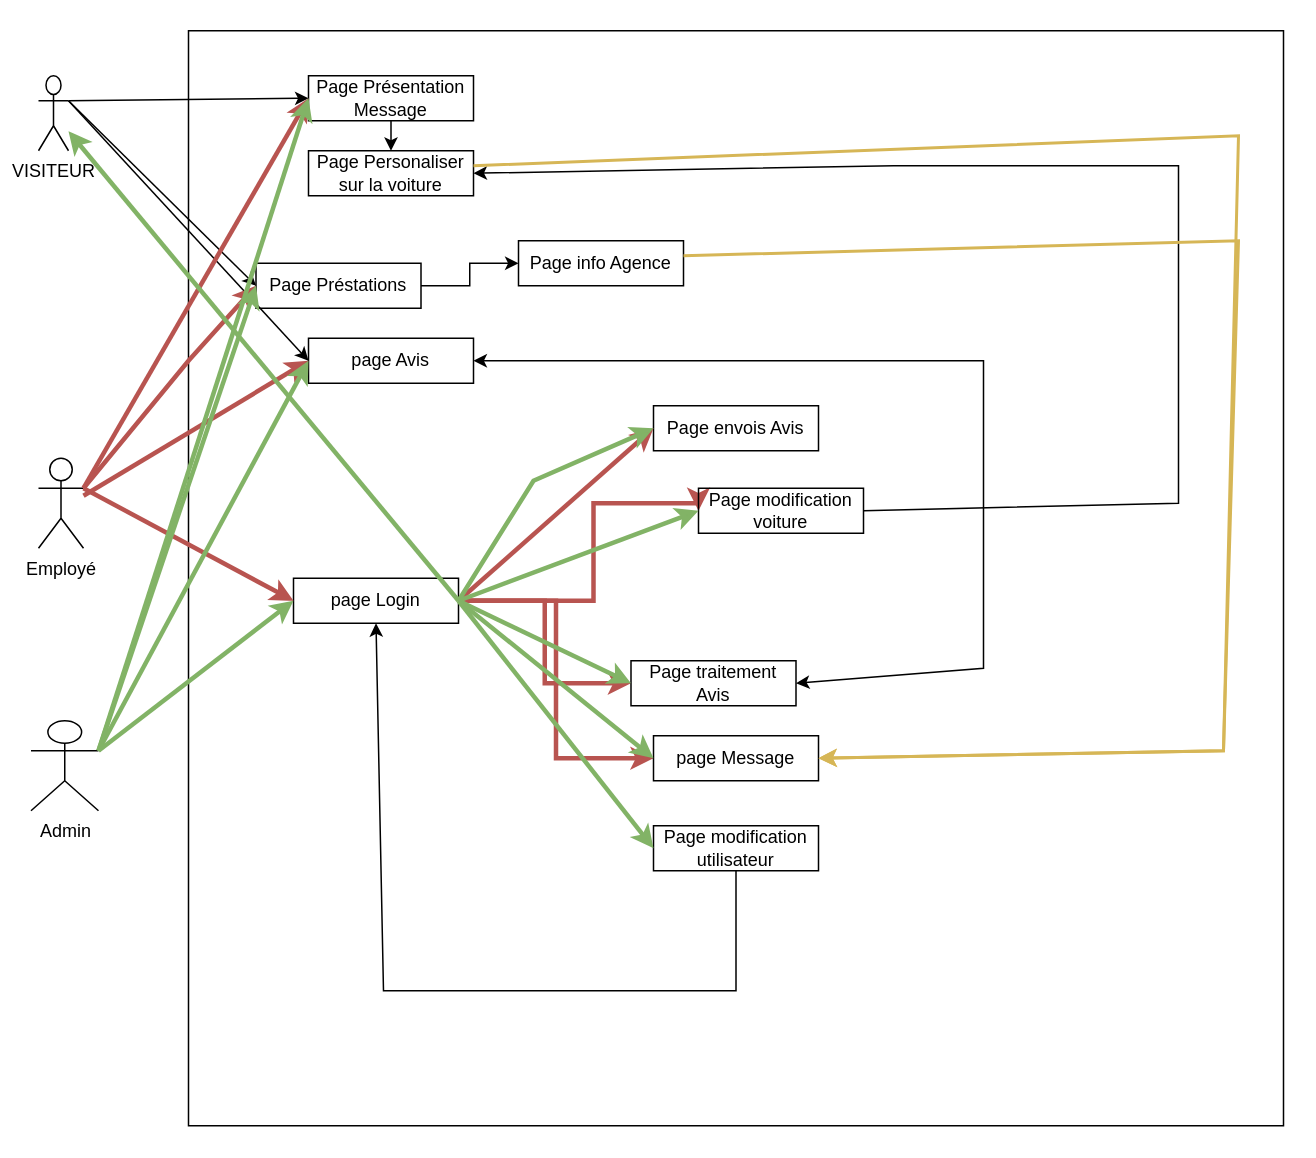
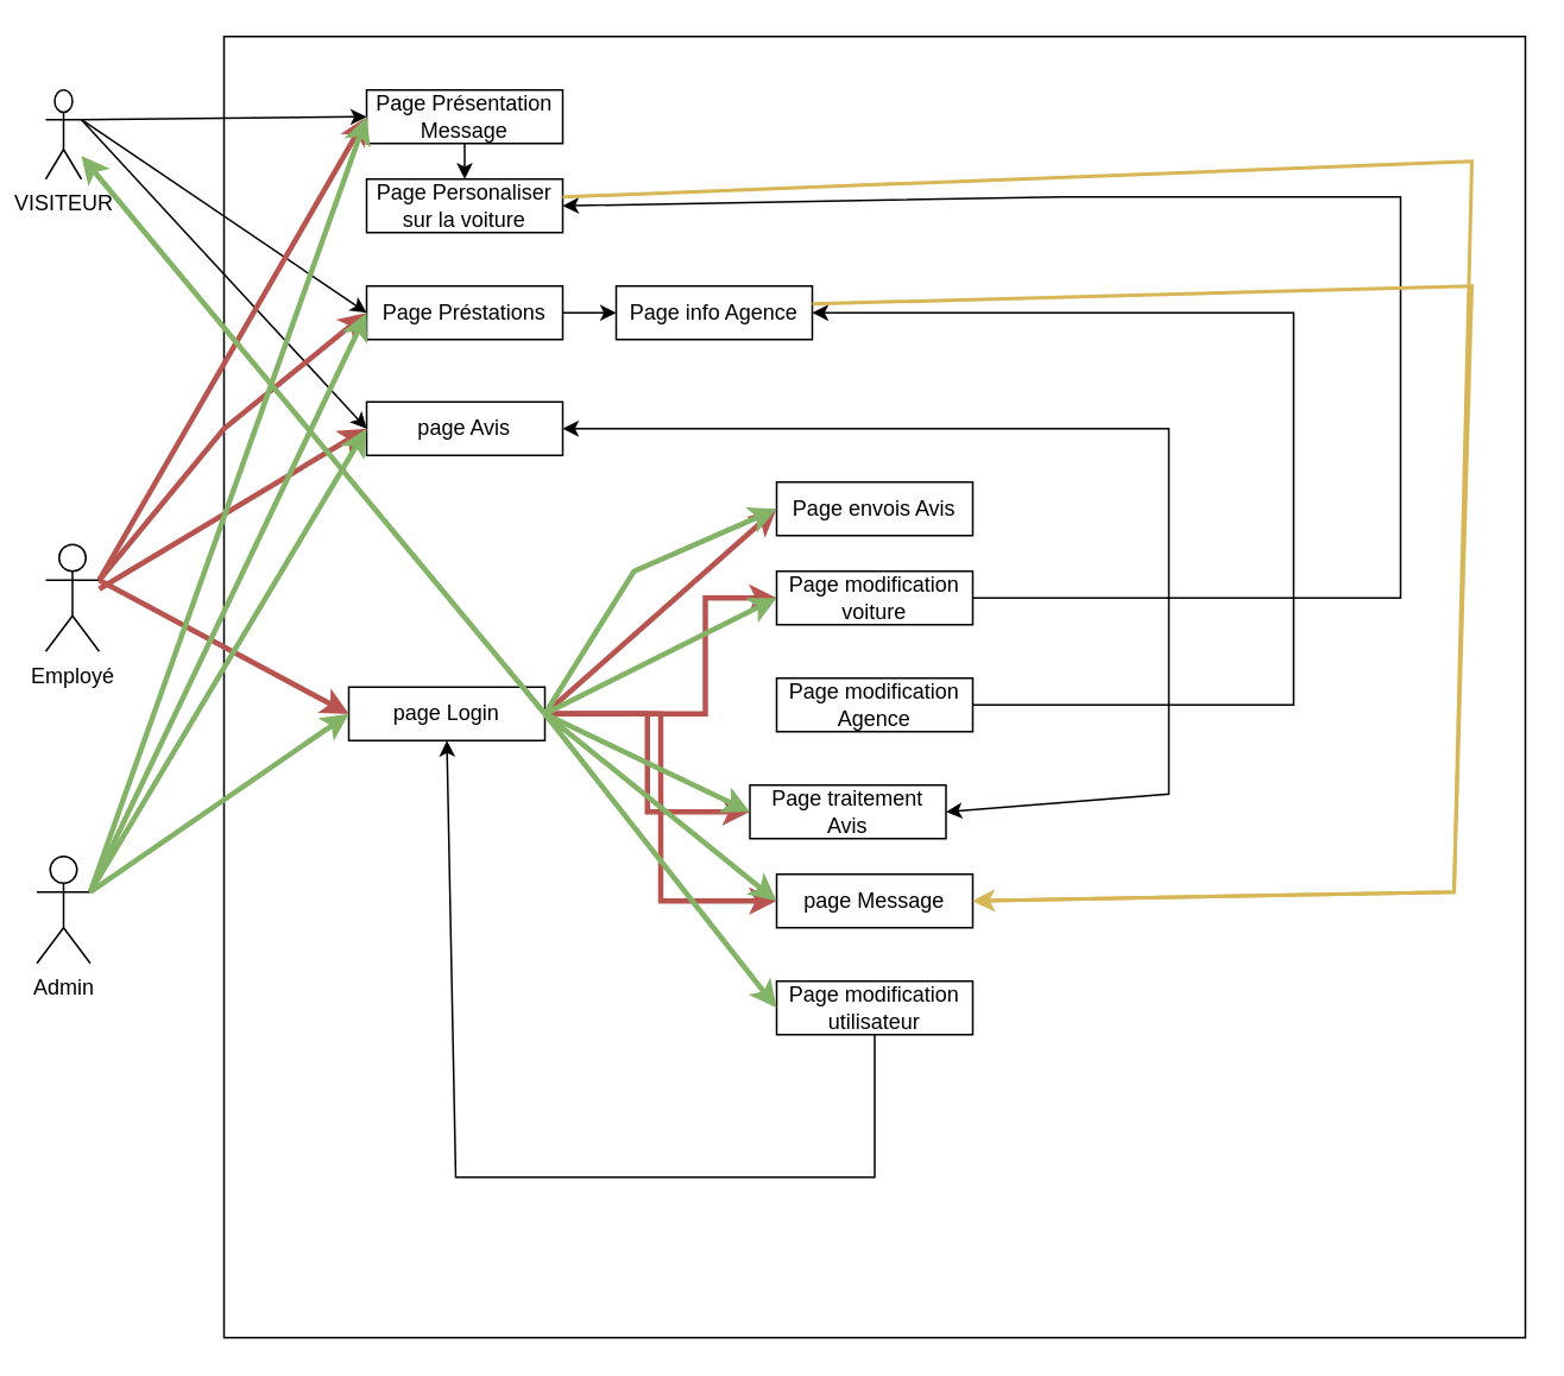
  <mxCell id="0" />
  <mxCell id="1" parent="0" />
  <mxCell id="2" value="VISITEUR&lt;br&gt;" style="shape=umlActor;verticalLabelPosition=bottom;verticalAlign=top;html=1;outlineConnect=0;" vertex="1" parent="1"><mxGeometry x="25" y="50" width="20" height="50" as="geometry" /></mxCell>
  <mxCell id="3" value="Employé&lt;br&gt;" style="shape=umlActor;verticalLabelPosition=bottom;verticalAlign=top;html=1;outlineConnect=0;" vertex="1" parent="1"><mxGeometry x="25" y="305" width="30" height="60" as="geometry" /></mxCell>
- <mxCell id="4" value="Admin" style="shape=umlActor;verticalLabelPosition=bottom;verticalAlign=top;html=1;outlineConnect=0;" vertex="1" parent="1"><mxGeometry x="20" y="480" width="45" height="60" as="geometry" /></mxCell>
+ <mxCell id="4" value="Admin" style="shape=umlActor;verticalLabelPosition=bottom;verticalAlign=top;html=1;outlineConnect=0;" vertex="1" parent="1"><mxGeometry x="20" y="480" width="30" height="60" as="geometry" /></mxCell>
  <mxCell id="5" value="" style="whiteSpace=wrap;html=1;aspect=fixed;" vertex="1" parent="1"><mxGeometry x="125" y="20" width="730" height="730" as="geometry" /></mxCell>
  <mxCell id="6" value="Page Présentation Message" style="text;html=1;strokeColor=default;fillColor=none;align=center;verticalAlign=middle;whiteSpace=wrap;rounded=0;" vertex="1" parent="1"><mxGeometry x="205" y="50" width="110" height="30" as="geometry" /></mxCell>
  <mxCell id="7" style="edgeStyle=orthogonalEdgeStyle;rounded=0;orthogonalLoop=1;jettySize=auto;html=1;exitX=1;exitY=0.5;exitDx=0;exitDy=0;entryX=0;entryY=0.5;entryDx=0;entryDy=0;" edge="1" parent="1" source="8" target="9"><mxGeometry relative="1" as="geometry" /></mxCell>
- <mxCell id="8" value="Page Préstations" style="text;html=1;strokeColor=default;fillColor=none;align=center;verticalAlign=middle;whiteSpace=wrap;rounded=0;" vertex="1" parent="1"><mxGeometry x="170" y="175" width="110" height="30" as="geometry" /></mxCell>
+ <mxCell id="8" value="Page Préstations" style="text;html=1;strokeColor=default;fillColor=none;align=center;verticalAlign=middle;whiteSpace=wrap;rounded=0;" vertex="1" parent="1"><mxGeometry x="205" y="160" width="110" height="30" as="geometry" /></mxCell>
  <mxCell id="9" value="Page info Agence" style="text;html=1;strokeColor=default;fillColor=none;align=center;verticalAlign=middle;whiteSpace=wrap;rounded=0;" vertex="1" parent="1"><mxGeometry x="345" y="160" width="110" height="30" as="geometry" /></mxCell>
  <mxCell id="10" value="Page Personaliser sur la voiture" style="text;html=1;strokeColor=default;fillColor=none;align=center;verticalAlign=middle;whiteSpace=wrap;rounded=0;" vertex="1" parent="1"><mxGeometry x="205" y="100" width="110" height="30" as="geometry" /></mxCell>
  <mxCell id="11" value="page Avis" style="text;html=1;strokeColor=default;fillColor=none;align=center;verticalAlign=middle;whiteSpace=wrap;rounded=0;" vertex="1" parent="1"><mxGeometry x="205" y="225" width="110" height="30" as="geometry" /></mxCell>
  <mxCell id="12" value="" style="endArrow=classic;html=1;rounded=0;exitX=0.5;exitY=1;exitDx=0;exitDy=0;entryX=0.5;entryY=0;entryDx=0;entryDy=0;" edge="1" parent="1" source="6" target="10"><mxGeometry width="50" height="50" relative="1" as="geometry"><mxPoint x="275" y="210" as="sourcePoint" /><mxPoint x="325" y="160" as="targetPoint" /></mxGeometry></mxCell>
  <mxCell id="13" value="" style="endArrow=classic;html=1;rounded=0;exitX=1;exitY=0.333;exitDx=0;exitDy=0;exitPerimeter=0;entryX=0;entryY=0.5;entryDx=0;entryDy=0;" edge="1" parent="1" source="2" target="6"><mxGeometry width="50" height="50" relative="1" as="geometry"><mxPoint x="275" y="210" as="sourcePoint" /><mxPoint x="325" y="160" as="targetPoint" /></mxGeometry></mxCell>
  <mxCell id="14" value="" style="endArrow=classic;html=1;rounded=0;exitX=1;exitY=0.333;exitDx=0;exitDy=0;exitPerimeter=0;entryX=0;entryY=0.5;entryDx=0;entryDy=0;" edge="1" parent="1" source="2" target="11"><mxGeometry width="50" height="50" relative="1" as="geometry"><mxPoint x="275" y="210" as="sourcePoint" /><mxPoint x="325" y="160" as="targetPoint" /></mxGeometry></mxCell>
  <mxCell id="15" value="" style="endArrow=classic;html=1;rounded=0;exitX=1;exitY=0.333;exitDx=0;exitDy=0;exitPerimeter=0;entryX=0;entryY=0.5;entryDx=0;entryDy=0;" edge="1" parent="1" source="2" target="8"><mxGeometry width="50" height="50" relative="1" as="geometry"><mxPoint x="275" y="210" as="sourcePoint" /><mxPoint x="325" y="160" as="targetPoint" /></mxGeometry></mxCell>
  <mxCell id="16" style="edgeStyle=orthogonalEdgeStyle;rounded=0;orthogonalLoop=1;jettySize=auto;html=1;exitX=1;exitY=0.5;exitDx=0;exitDy=0;entryX=0;entryY=0.5;entryDx=0;entryDy=0;fillColor=#f8cecc;strokeColor=#b85450;strokeWidth=3;" edge="1" parent="1" source="19" target="23"><mxGeometry relative="1" as="geometry"><Array as="points"><mxPoint x="395" y="400" /><mxPoint x="395" y="335" /></Array></mxGeometry></mxCell>
  <mxCell id="17" style="edgeStyle=orthogonalEdgeStyle;rounded=0;orthogonalLoop=1;jettySize=auto;html=1;exitX=1;exitY=0.5;exitDx=0;exitDy=0;entryX=0;entryY=0.5;entryDx=0;entryDy=0;fillColor=#f8cecc;strokeColor=#b85450;strokeWidth=3;" edge="1" parent="1" source="19" target="21"><mxGeometry relative="1" as="geometry" /></mxCell>
  <mxCell id="18" style="edgeStyle=orthogonalEdgeStyle;rounded=0;orthogonalLoop=1;jettySize=auto;html=1;exitX=1;exitY=0.5;exitDx=0;exitDy=0;entryX=0;entryY=0.5;entryDx=0;entryDy=0;fillColor=#f8cecc;strokeColor=#b85450;strokeWidth=3;" edge="1" parent="1" source="19" target="20"><mxGeometry relative="1" as="geometry" /></mxCell>
  <mxCell id="19" value="page Login" style="text;html=1;strokeColor=default;fillColor=none;align=center;verticalAlign=middle;whiteSpace=wrap;rounded=0;" vertex="1" parent="1"><mxGeometry x="195" y="385" width="110" height="30" as="geometry" /></mxCell>
  <mxCell id="20" value="page Message" style="text;html=1;strokeColor=default;fillColor=none;align=center;verticalAlign=middle;whiteSpace=wrap;rounded=0;" vertex="1" parent="1"><mxGeometry x="435" y="490" width="110" height="30" as="geometry" /></mxCell>
  <mxCell id="21" value="Page traitement Avis" style="text;html=1;strokeColor=default;fillColor=none;align=center;verticalAlign=middle;whiteSpace=wrap;rounded=0;" vertex="1" parent="1"><mxGeometry x="420" y="440" width="110" height="30" as="geometry" /></mxCell>
  <mxCell id="22" value="Page envois Avis" style="text;html=1;strokeColor=default;fillColor=none;align=center;verticalAlign=middle;whiteSpace=wrap;rounded=0;" vertex="1" parent="1"><mxGeometry x="435" y="270" width="110" height="30" as="geometry" /></mxCell>
- <mxCell id="23" value="Page modification voiture" style="text;html=1;strokeColor=default;fillColor=none;align=center;verticalAlign=middle;whiteSpace=wrap;rounded=0;" vertex="1" parent="1"><mxGeometry x="465" y="325" width="110" height="30" as="geometry" /></mxCell>
+ <mxCell id="23" value="Page modification voiture" style="text;html=1;strokeColor=default;fillColor=none;align=center;verticalAlign=middle;whiteSpace=wrap;rounded=0;" vertex="1" parent="1"><mxGeometry x="435" y="320" width="110" height="30" as="geometry" /></mxCell>
+ <mxCell id="24" value="Page modification Agence" style="text;html=1;strokeColor=default;fillColor=none;align=center;verticalAlign=middle;whiteSpace=wrap;rounded=0;" vertex="1" parent="1"><mxGeometry x="435" y="380" width="110" height="30" as="geometry" /></mxCell>
  <mxCell id="25" value="Page modification utilisateur" style="text;html=1;strokeColor=default;fillColor=none;align=center;verticalAlign=middle;whiteSpace=wrap;rounded=0;" vertex="1" parent="1"><mxGeometry x="435" y="550" width="110" height="30" as="geometry" /></mxCell>
  <mxCell id="26" value="" style="endArrow=classic;html=1;rounded=0;fillColor=#f8cecc;strokeColor=#b85450;exitX=1;exitY=0.333;exitDx=0;exitDy=0;exitPerimeter=0;entryX=0;entryY=0.5;entryDx=0;entryDy=0;strokeWidth=3;" edge="1" parent="1" source="3" target="19"><mxGeometry width="50" height="50" relative="1" as="geometry"><mxPoint x="275" y="430" as="sourcePoint" /><mxPoint x="325" y="380" as="targetPoint" /></mxGeometry></mxCell>
  <mxCell id="27" value="" style="endArrow=classic;html=1;rounded=0;fillColor=#f8cecc;strokeColor=#b85450;entryX=0;entryY=0.5;entryDx=0;entryDy=0;strokeWidth=3;" edge="1" parent="1" target="11"><mxGeometry width="50" height="50" relative="1" as="geometry"><mxPoint x="55" y="330" as="sourcePoint" /><mxPoint x="205" y="410" as="targetPoint" /></mxGeometry></mxCell>
  <mxCell id="28" value="" style="endArrow=classic;html=1;rounded=0;fillColor=#f8cecc;strokeColor=#b85450;exitX=1;exitY=0.333;exitDx=0;exitDy=0;exitPerimeter=0;entryX=0;entryY=0.5;entryDx=0;entryDy=0;strokeWidth=3;" edge="1" parent="1" source="3" target="8"><mxGeometry width="50" height="50" relative="1" as="geometry"><mxPoint x="75" y="345" as="sourcePoint" /><mxPoint x="215" y="420" as="targetPoint" /><Array as="points"><mxPoint x="125" y="240" /></Array></mxGeometry></mxCell>
  <mxCell id="29" value="" style="endArrow=classic;html=1;rounded=0;fillColor=#f8cecc;strokeColor=#b85450;exitX=1;exitY=0.333;exitDx=0;exitDy=0;exitPerimeter=0;entryX=0;entryY=0.5;entryDx=0;entryDy=0;strokeWidth=3;" edge="1" parent="1" source="3" target="6"><mxGeometry width="50" height="50" relative="1" as="geometry"><mxPoint x="85" y="355" as="sourcePoint" /><mxPoint x="225" y="430" as="targetPoint" /></mxGeometry></mxCell>
  <mxCell id="30" value="" style="endArrow=classic;html=1;rounded=0;fillColor=#f8cecc;strokeColor=#b85450;exitX=1;exitY=0.5;exitDx=0;exitDy=0;entryX=0;entryY=0.5;entryDx=0;entryDy=0;strokeWidth=3;" edge="1" parent="1" source="19" target="22"><mxGeometry width="50" height="50" relative="1" as="geometry"><mxPoint x="65" y="335" as="sourcePoint" /><mxPoint x="205" y="410" as="targetPoint" /></mxGeometry></mxCell>
  <mxCell id="31" value="" style="endArrow=classic;html=1;rounded=0;exitX=1;exitY=0.333;exitDx=0;exitDy=0;exitPerimeter=0;entryX=0;entryY=0.5;entryDx=0;entryDy=0;fillColor=#d5e8d4;strokeColor=#82b366;strokeWidth=3;" edge="1" parent="1" source="4" target="11"><mxGeometry width="50" height="50" relative="1" as="geometry"><mxPoint x="275" y="310" as="sourcePoint" /><mxPoint x="325" y="260" as="targetPoint" /></mxGeometry></mxCell>
  <mxCell id="32" value="" style="endArrow=classic;html=1;rounded=0;exitX=1;exitY=0.333;exitDx=0;exitDy=0;exitPerimeter=0;entryX=0;entryY=0.5;entryDx=0;entryDy=0;fillColor=#d5e8d4;strokeColor=#82b366;strokeWidth=3;" edge="1" parent="1" source="4" target="8"><mxGeometry width="50" height="50" relative="1" as="geometry"><mxPoint x="275" y="310" as="sourcePoint" /><mxPoint x="325" y="260" as="targetPoint" /></mxGeometry></mxCell>
  <mxCell id="33" value="" style="endArrow=classic;html=1;rounded=0;exitX=1;exitY=0.333;exitDx=0;exitDy=0;exitPerimeter=0;entryX=0;entryY=0.5;entryDx=0;entryDy=0;fillColor=#d5e8d4;strokeColor=#82b366;strokeWidth=3;" edge="1" parent="1" source="4" target="6"><mxGeometry width="50" height="50" relative="1" as="geometry"><mxPoint x="275" y="310" as="sourcePoint" /><mxPoint x="325" y="260" as="targetPoint" /></mxGeometry></mxCell>
  <mxCell id="34" value="" style="endArrow=classic;html=1;rounded=0;exitX=1;exitY=0.333;exitDx=0;exitDy=0;exitPerimeter=0;entryX=0;entryY=0.5;entryDx=0;entryDy=0;fillColor=#d5e8d4;strokeColor=#82b366;strokeWidth=3;" edge="1" parent="1" source="4" target="19"><mxGeometry width="50" height="50" relative="1" as="geometry"><mxPoint x="275" y="430" as="sourcePoint" /><mxPoint x="325" y="380" as="targetPoint" /></mxGeometry></mxCell>
  <mxCell id="35" value="" style="endArrow=classic;html=1;rounded=0;entryX=0;entryY=0.5;entryDx=0;entryDy=0;fillColor=#d5e8d4;strokeColor=#82b366;strokeWidth=3;" edge="1" parent="1" target="22"><mxGeometry width="50" height="50" relative="1" as="geometry"><mxPoint x="305" y="400" as="sourcePoint" /><mxPoint x="325" y="380" as="targetPoint" /><Array as="points"><mxPoint x="355" y="320" /></Array></mxGeometry></mxCell>
  <mxCell id="36" value="" style="endArrow=classic;html=1;rounded=0;exitX=1;exitY=0.5;exitDx=0;exitDy=0;entryX=0;entryY=0.5;entryDx=0;entryDy=0;strokeWidth=3;fillColor=#d5e8d4;strokeColor=#82b366;" edge="1" parent="1" source="19" target="23"><mxGeometry width="50" height="50" relative="1" as="geometry"><mxPoint x="265" y="540" as="sourcePoint" /><mxPoint x="315" y="490" as="targetPoint" /></mxGeometry></mxCell>
  <mxCell id="37" value="" style="endArrow=classic;html=1;rounded=0;exitX=1;exitY=0.5;exitDx=0;exitDy=0;fillColor=#d5e8d4;strokeColor=#82b366;strokeWidth=3;" edge="1" parent="1" source="19" target="2"><mxGeometry width="50" height="50" relative="1" as="geometry"><mxPoint x="295" y="520" as="sourcePoint" /><mxPoint x="345" y="470" as="targetPoint" /></mxGeometry></mxCell>
  <mxCell id="38" value="" style="endArrow=classic;html=1;rounded=0;exitX=1;exitY=0.5;exitDx=0;exitDy=0;entryX=0;entryY=0.5;entryDx=0;entryDy=0;strokeWidth=3;fillColor=#d5e8d4;strokeColor=#82b366;" edge="1" parent="1" source="19" target="21"><mxGeometry width="50" height="50" relative="1" as="geometry"><mxPoint x="285" y="500" as="sourcePoint" /><mxPoint x="335" y="450" as="targetPoint" /></mxGeometry></mxCell>
  <mxCell id="39" value="" style="endArrow=classic;html=1;rounded=0;exitX=1;exitY=0.5;exitDx=0;exitDy=0;entryX=0;entryY=0.5;entryDx=0;entryDy=0;fillColor=#d5e8d4;strokeColor=#82b366;strokeWidth=3;" edge="1" parent="1" source="19" target="20"><mxGeometry width="50" height="50" relative="1" as="geometry"><mxPoint x="245" y="550" as="sourcePoint" /><mxPoint x="295" y="500" as="targetPoint" /></mxGeometry></mxCell>
  <mxCell id="40" value="" style="endArrow=classic;html=1;rounded=0;entryX=0;entryY=0.5;entryDx=0;entryDy=0;fillColor=#d5e8d4;strokeColor=#82b366;strokeWidth=3;" edge="1" parent="1" target="25"><mxGeometry width="50" height="50" relative="1" as="geometry"><mxPoint x="305" y="400" as="sourcePoint" /><mxPoint x="405" y="540" as="targetPoint" /></mxGeometry></mxCell>
+ <mxCell id="41" value="" style="endArrow=classic;html=1;rounded=0;exitX=1;exitY=0.5;exitDx=0;exitDy=0;entryX=1;entryY=0.5;entryDx=0;entryDy=0;" edge="1" parent="1" source="24" target="9"><mxGeometry width="50" height="50" relative="1" as="geometry"><mxPoint x="675" y="370" as="sourcePoint" /><mxPoint x="725" y="320" as="targetPoint" /><Array as="points"><mxPoint x="725" y="395" /><mxPoint x="725" y="175" /></Array></mxGeometry></mxCell>
  <mxCell id="42" value="" style="endArrow=classic;html=1;rounded=0;exitX=1;exitY=0.5;exitDx=0;exitDy=0;entryX=1;entryY=0.5;entryDx=0;entryDy=0;" edge="1" parent="1" source="23" target="10"><mxGeometry width="50" height="50" relative="1" as="geometry"><mxPoint x="555" y="405" as="sourcePoint" /><mxPoint x="465" y="185" as="targetPoint" /><Array as="points"><mxPoint x="785" y="335" /><mxPoint x="785" y="110" /><mxPoint x="595" y="110" /></Array></mxGeometry></mxCell>
  <mxCell id="43" value="" style="endArrow=classic;startArrow=classic;html=1;rounded=0;entryX=1;entryY=0.5;entryDx=0;entryDy=0;" edge="1" parent="1" target="21"><mxGeometry width="50" height="50" relative="1" as="geometry"><mxPoint x="315" y="240" as="sourcePoint" /><mxPoint x="365" y="190" as="targetPoint" /><Array as="points"><mxPoint x="655" y="240" /><mxPoint x="655" y="445" /></Array></mxGeometry></mxCell>
  <mxCell id="44" value="" style="endArrow=classic;html=1;rounded=0;exitX=0.5;exitY=1;exitDx=0;exitDy=0;entryX=0.5;entryY=1;entryDx=0;entryDy=0;" edge="1" parent="1" source="25" target="19"><mxGeometry width="50" height="50" relative="1" as="geometry"><mxPoint x="455" y="650" as="sourcePoint" /><mxPoint x="505" y="600" as="targetPoint" /><Array as="points"><mxPoint x="490" y="660" /><mxPoint x="255" y="660" /></Array></mxGeometry></mxCell>
  <mxCell id="45" value="" style="endArrow=classic;html=1;rounded=0;entryX=1;entryY=0.5;entryDx=0;entryDy=0;strokeWidth=2;fillColor=#fff2cc;strokeColor=#d6b656;" edge="1" parent="1" target="20"><mxGeometry width="50" height="50" relative="1" as="geometry"><mxPoint x="455" y="170" as="sourcePoint" /><mxPoint x="505" y="120" as="targetPoint" /><Array as="points"><mxPoint x="825" y="160" /><mxPoint x="815" y="500" /></Array></mxGeometry></mxCell>
  <mxCell id="46" value="" style="endArrow=classic;html=1;rounded=0;entryX=1;entryY=0.5;entryDx=0;entryDy=0;fillColor=#fff2cc;strokeColor=#d6b656;strokeWidth=2;" edge="1" parent="1" target="20"><mxGeometry width="50" height="50" relative="1" as="geometry"><mxPoint x="315" y="110" as="sourcePoint" /><mxPoint x="365" y="60" as="targetPoint" /><Array as="points"><mxPoint x="825" y="90" /><mxPoint x="815" y="500" /></Array></mxGeometry></mxCell>
